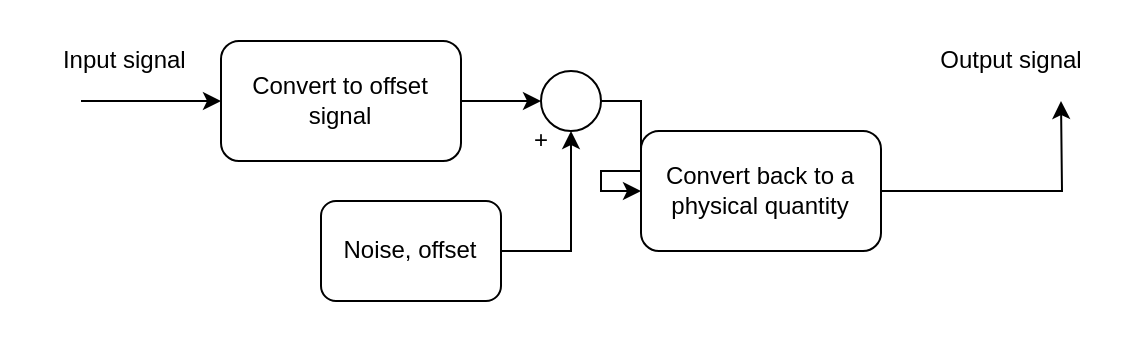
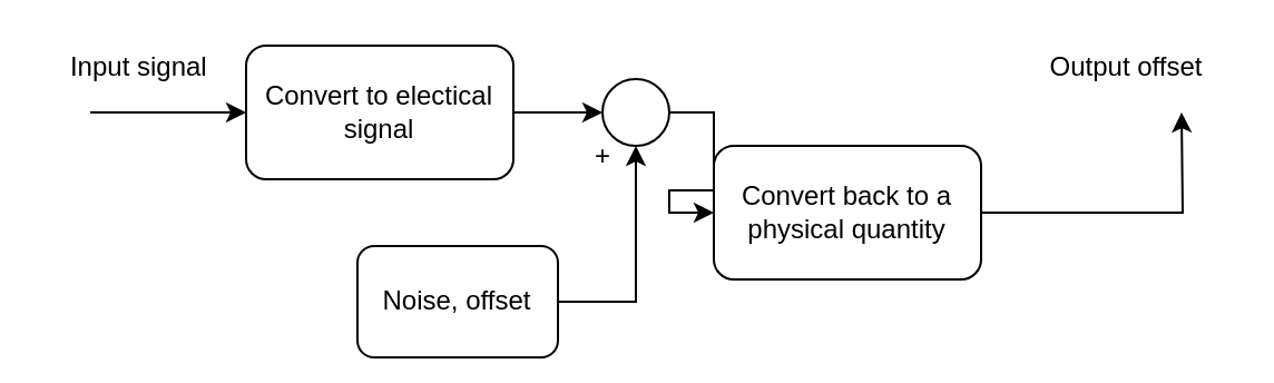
  <mxCell id="0" />
  <mxCell id="1" parent="0" />
  <mxCell id="2" value="" style="endArrow=classic;html=1;" edge="1" parent="1"><mxGeometry width="50" height="50" relative="1" as="geometry"><mxPoint x="40" y="50" as="sourcePoint" /><mxPoint x="110" y="50" as="targetPoint" /></mxGeometry></mxCell>
  <mxCell id="3" style="edgeStyle=orthogonalEdgeStyle;rounded=0;orthogonalLoop=1;jettySize=auto;html=1;exitX=1;exitY=0.5;exitDx=0;exitDy=0;entryX=0;entryY=0.5;entryDx=0;entryDy=0;" edge="1" parent="1" source="4" target="7"><mxGeometry relative="1" as="geometry" /></mxCell>
- <mxCell id="4" value="Convert to offset signal" style="rounded=1;whiteSpace=wrap;html=1;fillColor=none;" vertex="1" parent="1"><mxGeometry x="110" y="20" width="120" height="60" as="geometry" /></mxCell>
+ <mxCell id="4" value="Convert to electical signal" style="rounded=1;whiteSpace=wrap;html=1;fillColor=none;" vertex="1" parent="1"><mxGeometry x="110" y="20" width="120" height="60" as="geometry" /></mxCell>
  <mxCell id="5" value="&amp;nbsp;Input signal" style="text;html=1;align=center;verticalAlign=middle;resizable=0;points=[];autosize=1;strokeColor=none;" vertex="1" parent="1"><mxGeometry x="20" y="20" width="80" height="20" as="geometry" /></mxCell>
  <mxCell id="6" style="edgeStyle=orthogonalEdgeStyle;rounded=0;orthogonalLoop=1;jettySize=auto;html=1;exitX=1;exitY=0.5;exitDx=0;exitDy=0;entryX=0;entryY=0.5;entryDx=0;entryDy=0;" edge="1" parent="1" source="7" target="12"><mxGeometry relative="1" as="geometry" /></mxCell>
  <mxCell id="7" value="" style="ellipse;whiteSpace=wrap;html=1;aspect=fixed;fillColor=none;" vertex="1" parent="1"><mxGeometry x="270" y="35" width="30" height="30" as="geometry" /></mxCell>
  <mxCell id="8" style="edgeStyle=orthogonalEdgeStyle;rounded=0;orthogonalLoop=1;jettySize=auto;html=1;exitX=1;exitY=0.5;exitDx=0;exitDy=0;entryX=0.5;entryY=1;entryDx=0;entryDy=0;" edge="1" parent="1" source="9" target="7"><mxGeometry relative="1" as="geometry" /></mxCell>
- <mxCell id="9" value="Noise, offset" style="rounded=1;whiteSpace=wrap;html=1;fillColor=none;" vertex="1" parent="1"><mxGeometry x="160" y="100" width="90" height="50" as="geometry" /></mxCell>
+ <mxCell id="9" value="Noise, offset" style="rounded=1;whiteSpace=wrap;html=1;fillColor=none;" vertex="1" parent="1"><mxGeometry x="160" y="110" width="90" height="50" as="geometry" /></mxCell>
  <mxCell id="10" value="+" style="text;html=1;align=center;verticalAlign=middle;resizable=0;points=[];autosize=1;strokeColor=none;" vertex="1" parent="1"><mxGeometry x="260" y="60" width="20" height="20" as="geometry" /></mxCell>
  <mxCell id="11" style="edgeStyle=orthogonalEdgeStyle;rounded=0;orthogonalLoop=1;jettySize=auto;html=1;exitX=1;exitY=0.5;exitDx=0;exitDy=0;" edge="1" parent="1" source="12"><mxGeometry relative="1" as="geometry"><mxPoint x="530" y="50" as="targetPoint" /></mxGeometry></mxCell>
  <mxCell id="12" value="Convert back to a physical quantity" style="rounded=1;whiteSpace=wrap;html=1;fillColor=none;" vertex="1" parent="1"><mxGeometry x="320" y="65" width="120" height="60" as="geometry" /></mxCell>
- <mxCell id="13" value="Output signal" style="text;html=1;align=center;verticalAlign=middle;resizable=0;points=[];autosize=1;strokeColor=none;" vertex="1" parent="1"><mxGeometry x="460" y="20" width="90" height="20" as="geometry" /></mxCell>
+ <mxCell id="13" value="Output offset" style="text;html=1;align=center;verticalAlign=middle;resizable=0;points=[];autosize=1;strokeColor=none;" vertex="1" parent="1"><mxGeometry x="460" y="20" width="90" height="20" as="geometry" /></mxCell>
